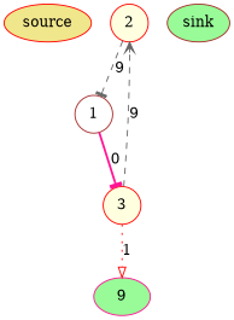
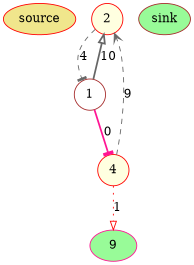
  digraph {
    rankdir=TB
    node [color=red fillcolor=lightyellow style=filled]
    edge [arrowhead=tee color=gray40 style=dashed]
    source [fillcolor=khaki]
    2 [shape=circle]
    1 [color=brown fillcolor=white shape=circle]
-   3 [shape=circle]
+   3 [shape=circle label=4]
    sink [color=brown fillcolor=palegreen]
    n6 [color=deeppink fillcolor=palegreen label=9]
-   2 -> 1 [label=9]
+   2 -> 1 [label=4]
+   1 -> 2 [arrowhead=onormal label=10 style=bold]
    1 -> 3 [color=deeppink label=0 style=bold]
    3 -> 2 [arrowhead=vee label=9]
    3 -> n6 [arrowhead=onormal color=red label=1 style=dotted]
  }
